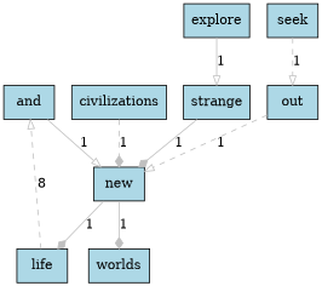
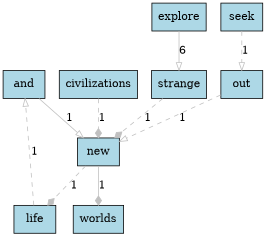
  digraph {
    node [fillcolor=lightblue shape=box style=filled]
    edge [arrowhead=onormal color=gray style=solid]
    and
    new
    life
    worlds
    civilizations
    explore
    strange
    out
    seek
    and -> new [label=1]
-   new -> life [arrowhead=diamond label=1]
+   new -> life [arrowhead=diamond label=1 style=dashed]
    new -> worlds [arrowhead=diamond label=1]
-   life -> and [label=8 style=dashed]
+   life -> and [label=1 style=dashed]
    civilizations -> new [arrowhead=diamond label=1 style=dashed]
-   explore -> strange [label=1]
-   strange -> new [arrowhead=diamond label=1]
+   explore -> strange [label=6]
+   strange -> new [arrowhead=diamond label=1 style=dashed]
    out -> new [label=1 style=dashed]
    seek -> out [label=1 style=dashed]
  }
